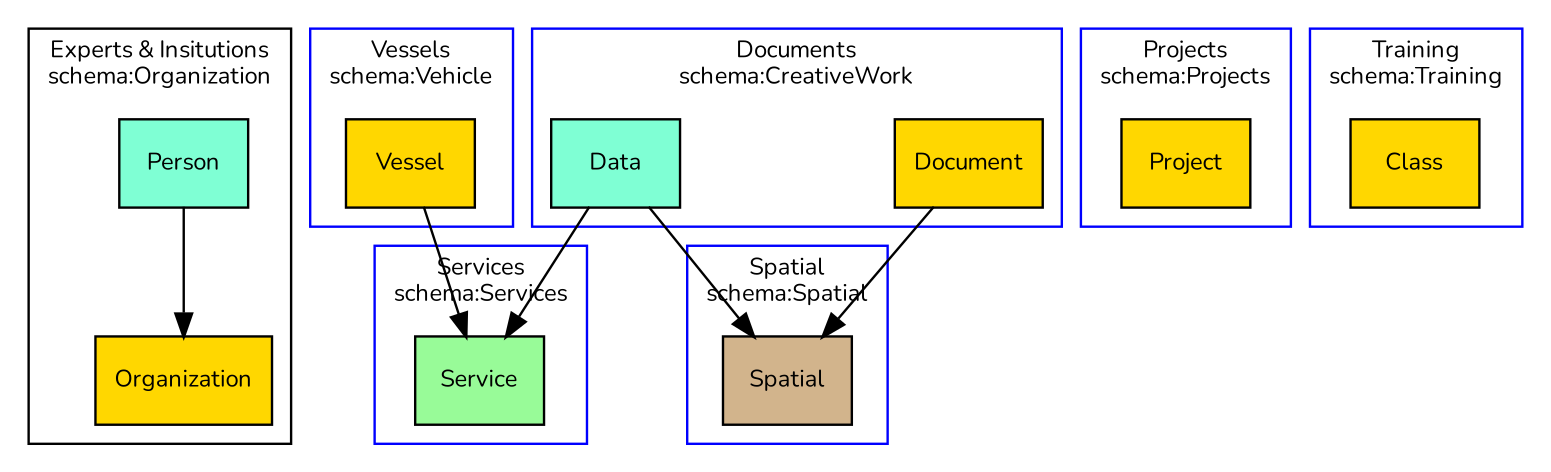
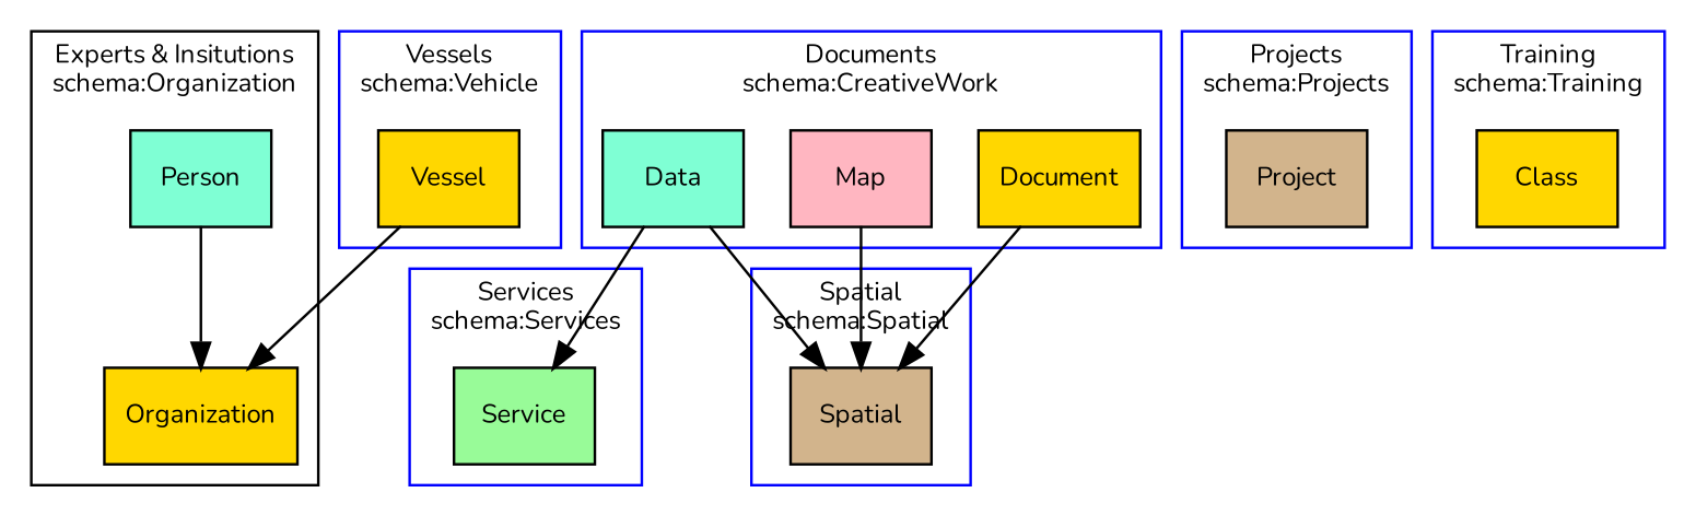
  digraph {
    compound=true
    fontname=Nunito
    fontsize=10
    node [fillcolor=gold fontname=Nunito fontsize=10 shape=record style=filled]
    edge [fontname=Nunito]
    Service [fillcolor=palegreen]
    Person [fillcolor=aquamarine]
    Organization
    Spatial [fillcolor=tan]
-   Project
+   Project [fillcolor=tan]
    Vessel
    Class
    Document
+   Map [fillcolor=lightpink]
    Data [fillcolor=aquamarine]
    subgraph cluster_1 {
      color=blue
      label="Services\nschema:Services"
      Service
    }
    subgraph cluster_2 {
      label="Experts & Insitutions\nschema:Organization"
      Person
      Organization
    }
    subgraph cluster_3 {
      color=blue
      label="Spatial\nschema:Spatial"
      Spatial
    }
    subgraph cluster_4 {
      color=blue
      label="Projects\nschema:Projects"
      Project
    }
    subgraph cluster_5 {
      color=blue
      label="Vessels\nschema:Vehicle"
      Vessel
    }
    subgraph cluster_6 {
      color=blue
      label="Training\nschema:Training"
      Class
    }
    subgraph cluster_7 {
      color=blue
      label="Documents\nschema:CreativeWork"
      Document
+     Map
      Data
    }
    Person -> Organization
-   Vessel -> Service
+   Vessel -> Organization
    Document -> Spatial
+   Map -> Spatial
    Data -> Service
    Data -> Spatial
  }
